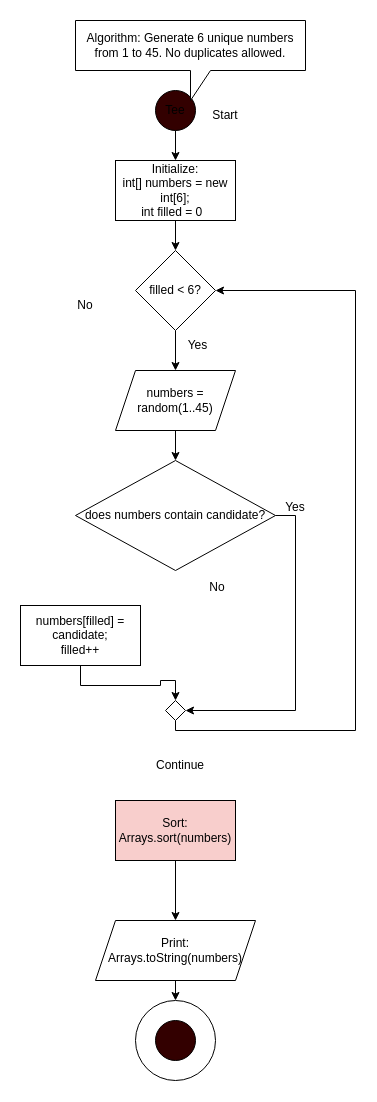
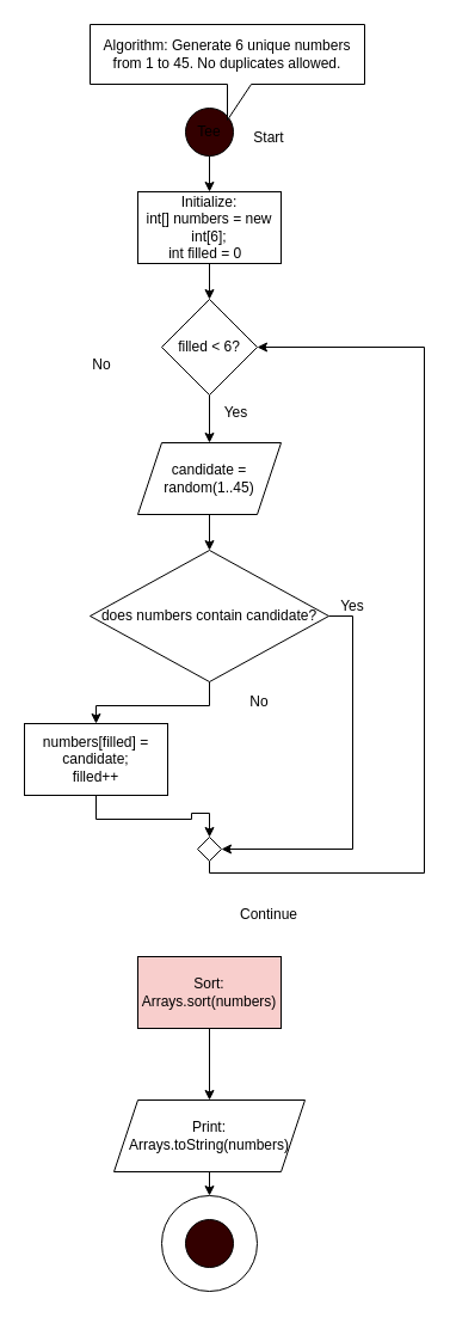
  <mxCell id="0" />
  <mxCell id="1" parent="0" />
  <mxCell id="2" style="edgeStyle=orthogonalEdgeStyle;rounded=0;orthogonalLoop=1;jettySize=auto;html=1;exitX=0.5;exitY=1;exitDx=0;exitDy=0;entryX=0.5;entryY=0;entryDx=0;entryDy=0;" edge="1" parent="1" source="3" target="24"><mxGeometry relative="1" as="geometry" /></mxCell>
  <mxCell id="3" value="Tee" style="ellipse;whiteSpace=wrap;html=1;aspect=fixed;fillColor=#330000;" vertex="1" parent="1"><mxGeometry x="155" y="90" width="40" height="40" as="geometry" /></mxCell>
  <mxCell id="4" style="edgeStyle=orthogonalEdgeStyle;rounded=0;orthogonalLoop=1;jettySize=auto;html=1;exitX=0.5;exitY=1;exitDx=0;exitDy=0;entryX=0.5;entryY=0;entryDx=0;entryDy=0;" edge="1" parent="1" source="5" target="26"><mxGeometry relative="1" as="geometry" /></mxCell>
  <mxCell id="5" value="filled &amp;lt; 6?" style="rhombus;whiteSpace=wrap;html=1;" vertex="1" parent="1"><mxGeometry x="135" y="250" width="80" height="80" as="geometry" /></mxCell>
  <mxCell id="6" style="edgeStyle=orthogonalEdgeStyle;rounded=0;orthogonalLoop=1;jettySize=auto;html=1;exitX=1;exitY=0.5;exitDx=0;exitDy=0;entryX=1;entryY=0.5;entryDx=0;entryDy=0;" edge="1" parent="1" source="8" target="10"><mxGeometry relative="1" as="geometry" /></mxCell>
+ <mxCell id="7" style="edgeStyle=orthogonalEdgeStyle;rounded=0;orthogonalLoop=1;jettySize=auto;html=1;exitX=0.5;exitY=1;exitDx=0;exitDy=0;entryX=0.5;entryY=0;entryDx=0;entryDy=0;" edge="1" parent="1" source="8" target="28"><mxGeometry relative="1" as="geometry" /></mxCell>
  <mxCell id="8" value="does numbers contain candidate?" style="rhombus;whiteSpace=wrap;html=1;" vertex="1" parent="1"><mxGeometry x="75" y="460" width="200" height="110" as="geometry" /></mxCell>
  <mxCell id="9" style="edgeStyle=orthogonalEdgeStyle;rounded=0;orthogonalLoop=1;jettySize=auto;html=1;exitX=0.5;exitY=1;exitDx=0;exitDy=0;entryX=1;entryY=0.5;entryDx=0;entryDy=0;" edge="1" parent="1" source="10" target="5"><mxGeometry relative="1" as="geometry"><Array as="points"><mxPoint x="175" y="730" /><mxPoint x="355" y="730" /><mxPoint x="355" y="290" /></Array></mxGeometry></mxCell>
  <mxCell id="10" value="" style="rhombus;whiteSpace=wrap;html=1;" vertex="1" parent="1"><mxGeometry x="165" y="700" width="20" height="20" as="geometry" /></mxCell>
  <mxCell id="11" style="edgeStyle=orthogonalEdgeStyle;rounded=0;orthogonalLoop=1;jettySize=auto;html=1;exitX=0.5;exitY=1;exitDx=0;exitDy=0;" edge="1" parent="1"><mxGeometry relative="1" as="geometry"><mxPoint x="175" y="980" as="sourcePoint" /><mxPoint x="175" y="980" as="targetPoint" /></mxGeometry></mxCell>
  <mxCell id="12" value="Algorithm: Generate 6 unique numbers from 1 to 45. No duplicates allowed." style="shape=callout;whiteSpace=wrap;html=1;perimeter=calloutPerimeter;" vertex="1" parent="1"><mxGeometry x="75" width="230" height="80" as="geometry" y="20" /></mxCell>
  <mxCell id="13" value="Yes" style="text;html=1;align=center;verticalAlign=middle;whiteSpace=wrap;rounded=0;" vertex="1" parent="1"><mxGeometry x="170" y="330" width="55" height="30" as="geometry" /></mxCell>
  <mxCell id="14" value="No" style="text;html=1;align=center;verticalAlign=middle;whiteSpace=wrap;rounded=0;" vertex="1" parent="1"><mxGeometry x="187" y="572" width="60" height="30" as="geometry" /></mxCell>
  <mxCell id="15" value="No" style="text;html=1;align=center;verticalAlign=middle;whiteSpace=wrap;rounded=0;" vertex="1" parent="1"><mxGeometry x="55" y="290" width="60" height="30" as="geometry" /></mxCell>
  <mxCell id="16" value="Yes" style="text;html=1;align=center;verticalAlign=middle;whiteSpace=wrap;rounded=0;" vertex="1" parent="1"><mxGeometry x="265" y="492" width="60" height="30" as="geometry" /></mxCell>
- <mxCell id="17" value="Continue" style="text;html=1;align=center;verticalAlign=middle;whiteSpace=wrap;rounded=0;" vertex="1" parent="1"><mxGeometry x="150" y="750" width="60" height="30" as="geometry" /></mxCell>
+ <mxCell id="17" value="Continue" style="text;html=1;align=center;verticalAlign=middle;whiteSpace=wrap;rounded=0;" vertex="1" parent="1"><mxGeometry x="195" y="750" width="60" height="30" as="geometry" /></mxCell>
  <mxCell id="18" value="" style="group" vertex="1" connectable="0" parent="1"><mxGeometry x="135" y="1000" width="80" height="80" as="geometry" /></mxCell>
  <mxCell id="19" value="" style="ellipse;whiteSpace=wrap;html=1;aspect=fixed;fillColor=#330000;" vertex="1" parent="18"><mxGeometry x="20" y="20" width="40" height="40" as="geometry" /></mxCell>
  <mxCell id="20" value="" style="ellipse;whiteSpace=wrap;html=1;aspect=fixed;fillColor=none;" vertex="1" parent="18"><mxGeometry width="80" height="80" as="geometry" /></mxCell>
  <mxCell id="21" style="edgeStyle=orthogonalEdgeStyle;rounded=0;orthogonalLoop=1;jettySize=auto;html=1;exitX=0.5;exitY=1;exitDx=0;exitDy=0;" edge="1" parent="18" source="20" target="20"><mxGeometry relative="1" as="geometry" /></mxCell>
  <mxCell id="22" value="Start" style="text;html=1;align=center;verticalAlign=middle;whiteSpace=wrap;rounded=0;" vertex="1" parent="1"><mxGeometry x="195" y="100" width="60" height="30" as="geometry" /></mxCell>
  <mxCell id="23" style="edgeStyle=orthogonalEdgeStyle;rounded=0;orthogonalLoop=1;jettySize=auto;html=1;exitX=0.5;exitY=1;exitDx=0;exitDy=0;entryX=0.5;entryY=0;entryDx=0;entryDy=0;" edge="1" parent="1" source="24" target="5"><mxGeometry relative="1" as="geometry" /></mxCell>
  <mxCell id="24" value="Initialize:&lt;div&gt;int[] numbers = new int[6];&lt;/div&gt;&lt;div&gt;int filled = 0&amp;nbsp;&amp;nbsp;&lt;/div&gt;" style="rounded=0;whiteSpace=wrap;html=1;" vertex="1" parent="1"><mxGeometry x="115" y="160" width="120" height="60" as="geometry" /></mxCell>
  <mxCell id="25" style="edgeStyle=orthogonalEdgeStyle;rounded=0;orthogonalLoop=1;jettySize=auto;html=1;exitX=0.5;exitY=1;exitDx=0;exitDy=0;entryX=0.5;entryY=0;entryDx=0;entryDy=0;" edge="1" parent="1" source="26" target="8"><mxGeometry relative="1" as="geometry" /></mxCell>
- <mxCell id="26" value="numbers = random(1..45)" style="shape=parallelogram;perimeter=parallelogramPerimeter;whiteSpace=wrap;html=1;fixedSize=1;" vertex="1" parent="1"><mxGeometry x="115" y="370" width="120" height="60" as="geometry" /></mxCell>
+ <mxCell id="26" value="candidate = random(1..45)" style="shape=parallelogram;perimeter=parallelogramPerimeter;whiteSpace=wrap;html=1;fixedSize=1;" vertex="1" parent="1"><mxGeometry x="115" y="370" width="120" height="60" as="geometry" /></mxCell>
  <mxCell id="27" style="edgeStyle=orthogonalEdgeStyle;rounded=0;orthogonalLoop=1;jettySize=auto;html=1;exitX=0.5;exitY=1;exitDx=0;exitDy=0;entryX=0.5;entryY=0;entryDx=0;entryDy=0;" edge="1" parent="1" source="28" target="10"><mxGeometry relative="1" as="geometry" /></mxCell>
  <mxCell id="28" value="numbers[filled] = candidate;&lt;div&gt;filled++&lt;/div&gt;" style="rounded=0;whiteSpace=wrap;html=1;" vertex="1" parent="1"><mxGeometry x="20" y="605" width="120" height="60" as="geometry" /></mxCell>
  <mxCell id="29" style="edgeStyle=orthogonalEdgeStyle;rounded=0;orthogonalLoop=1;jettySize=auto;html=1;exitX=0.5;exitY=1;exitDx=0;exitDy=0;entryX=0.5;entryY=0;entryDx=0;entryDy=0;" edge="1" parent="1" source="30" target="32"><mxGeometry relative="1" as="geometry"><mxPoint x="175" y="900" as="targetPoint" /></mxGeometry></mxCell>
  <mxCell id="30" value="Sort:&lt;div&gt;Arrays.sort(numbers)&lt;/div&gt;" style="rounded=0;whiteSpace=wrap;html=1;fillColor=#f8cecc;" vertex="1" parent="1"><mxGeometry x="115" y="800" width="120" height="60" as="geometry" /></mxCell>
  <mxCell id="31" style="edgeStyle=orthogonalEdgeStyle;rounded=0;orthogonalLoop=1;jettySize=auto;html=1;exitX=0.5;exitY=1;exitDx=0;exitDy=0;entryX=0.5;entryY=0;entryDx=0;entryDy=0;" edge="1" parent="1" source="32" target="20"><mxGeometry relative="1" as="geometry" /></mxCell>
  <mxCell id="32" value="Print:&lt;div&gt;Arrays.toString(numbers)&lt;/div&gt;" style="shape=parallelogram;perimeter=parallelogramPerimeter;whiteSpace=wrap;html=1;fixedSize=1;" vertex="1" parent="1"><mxGeometry x="95" y="920" width="160" height="60" as="geometry" /></mxCell>
